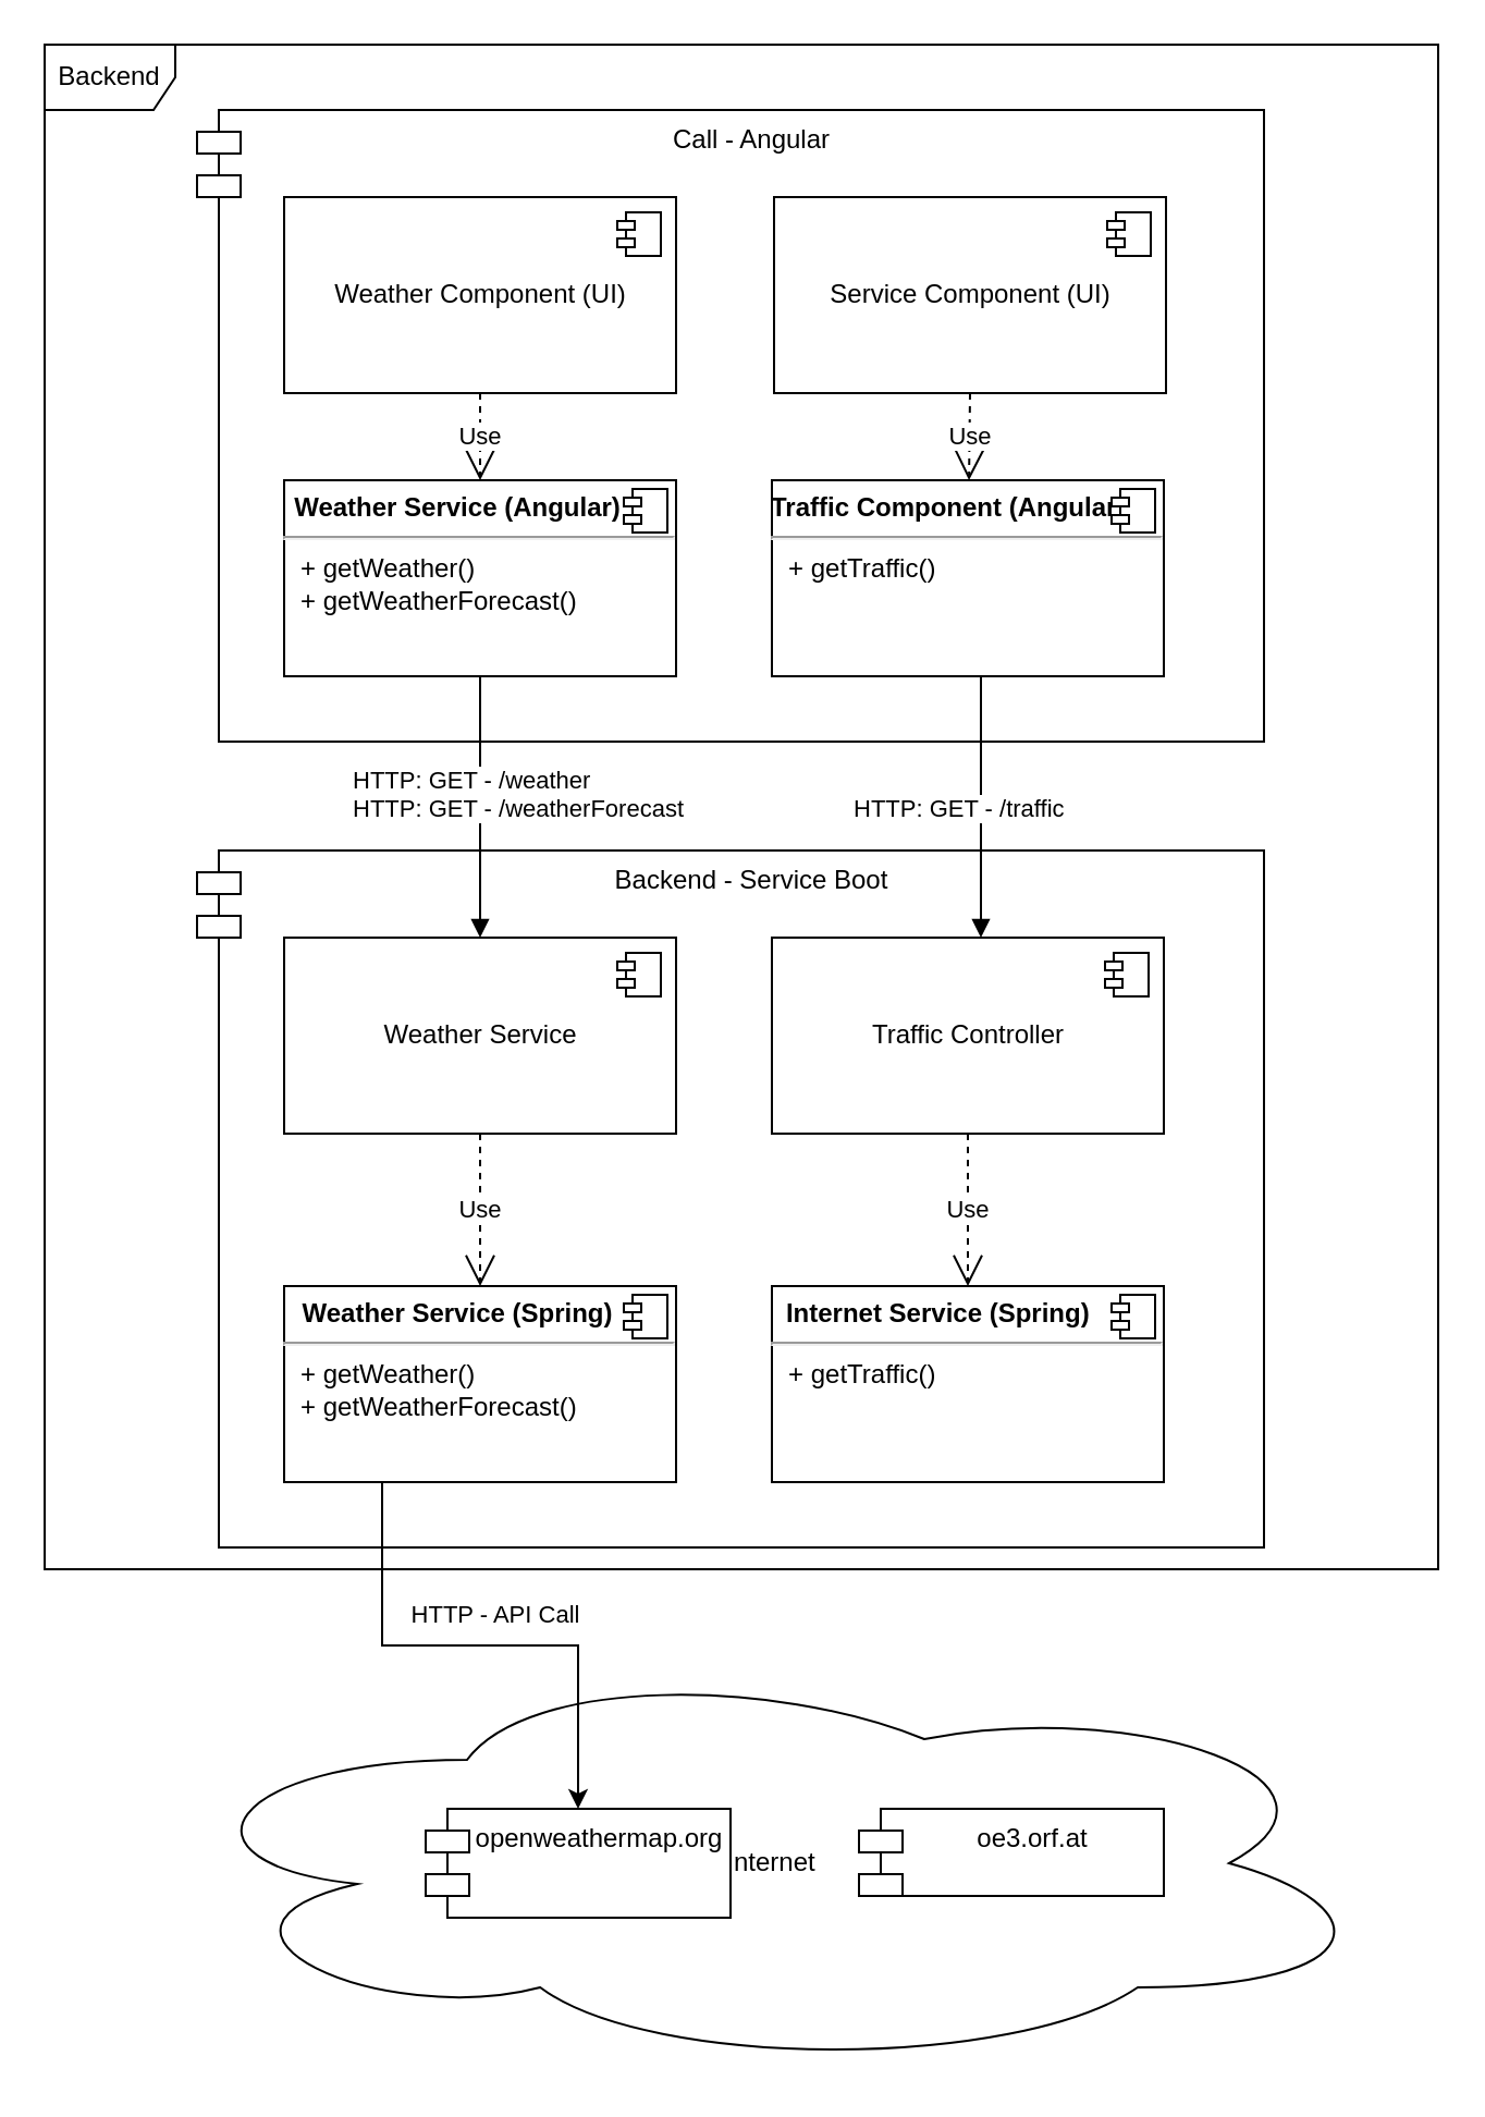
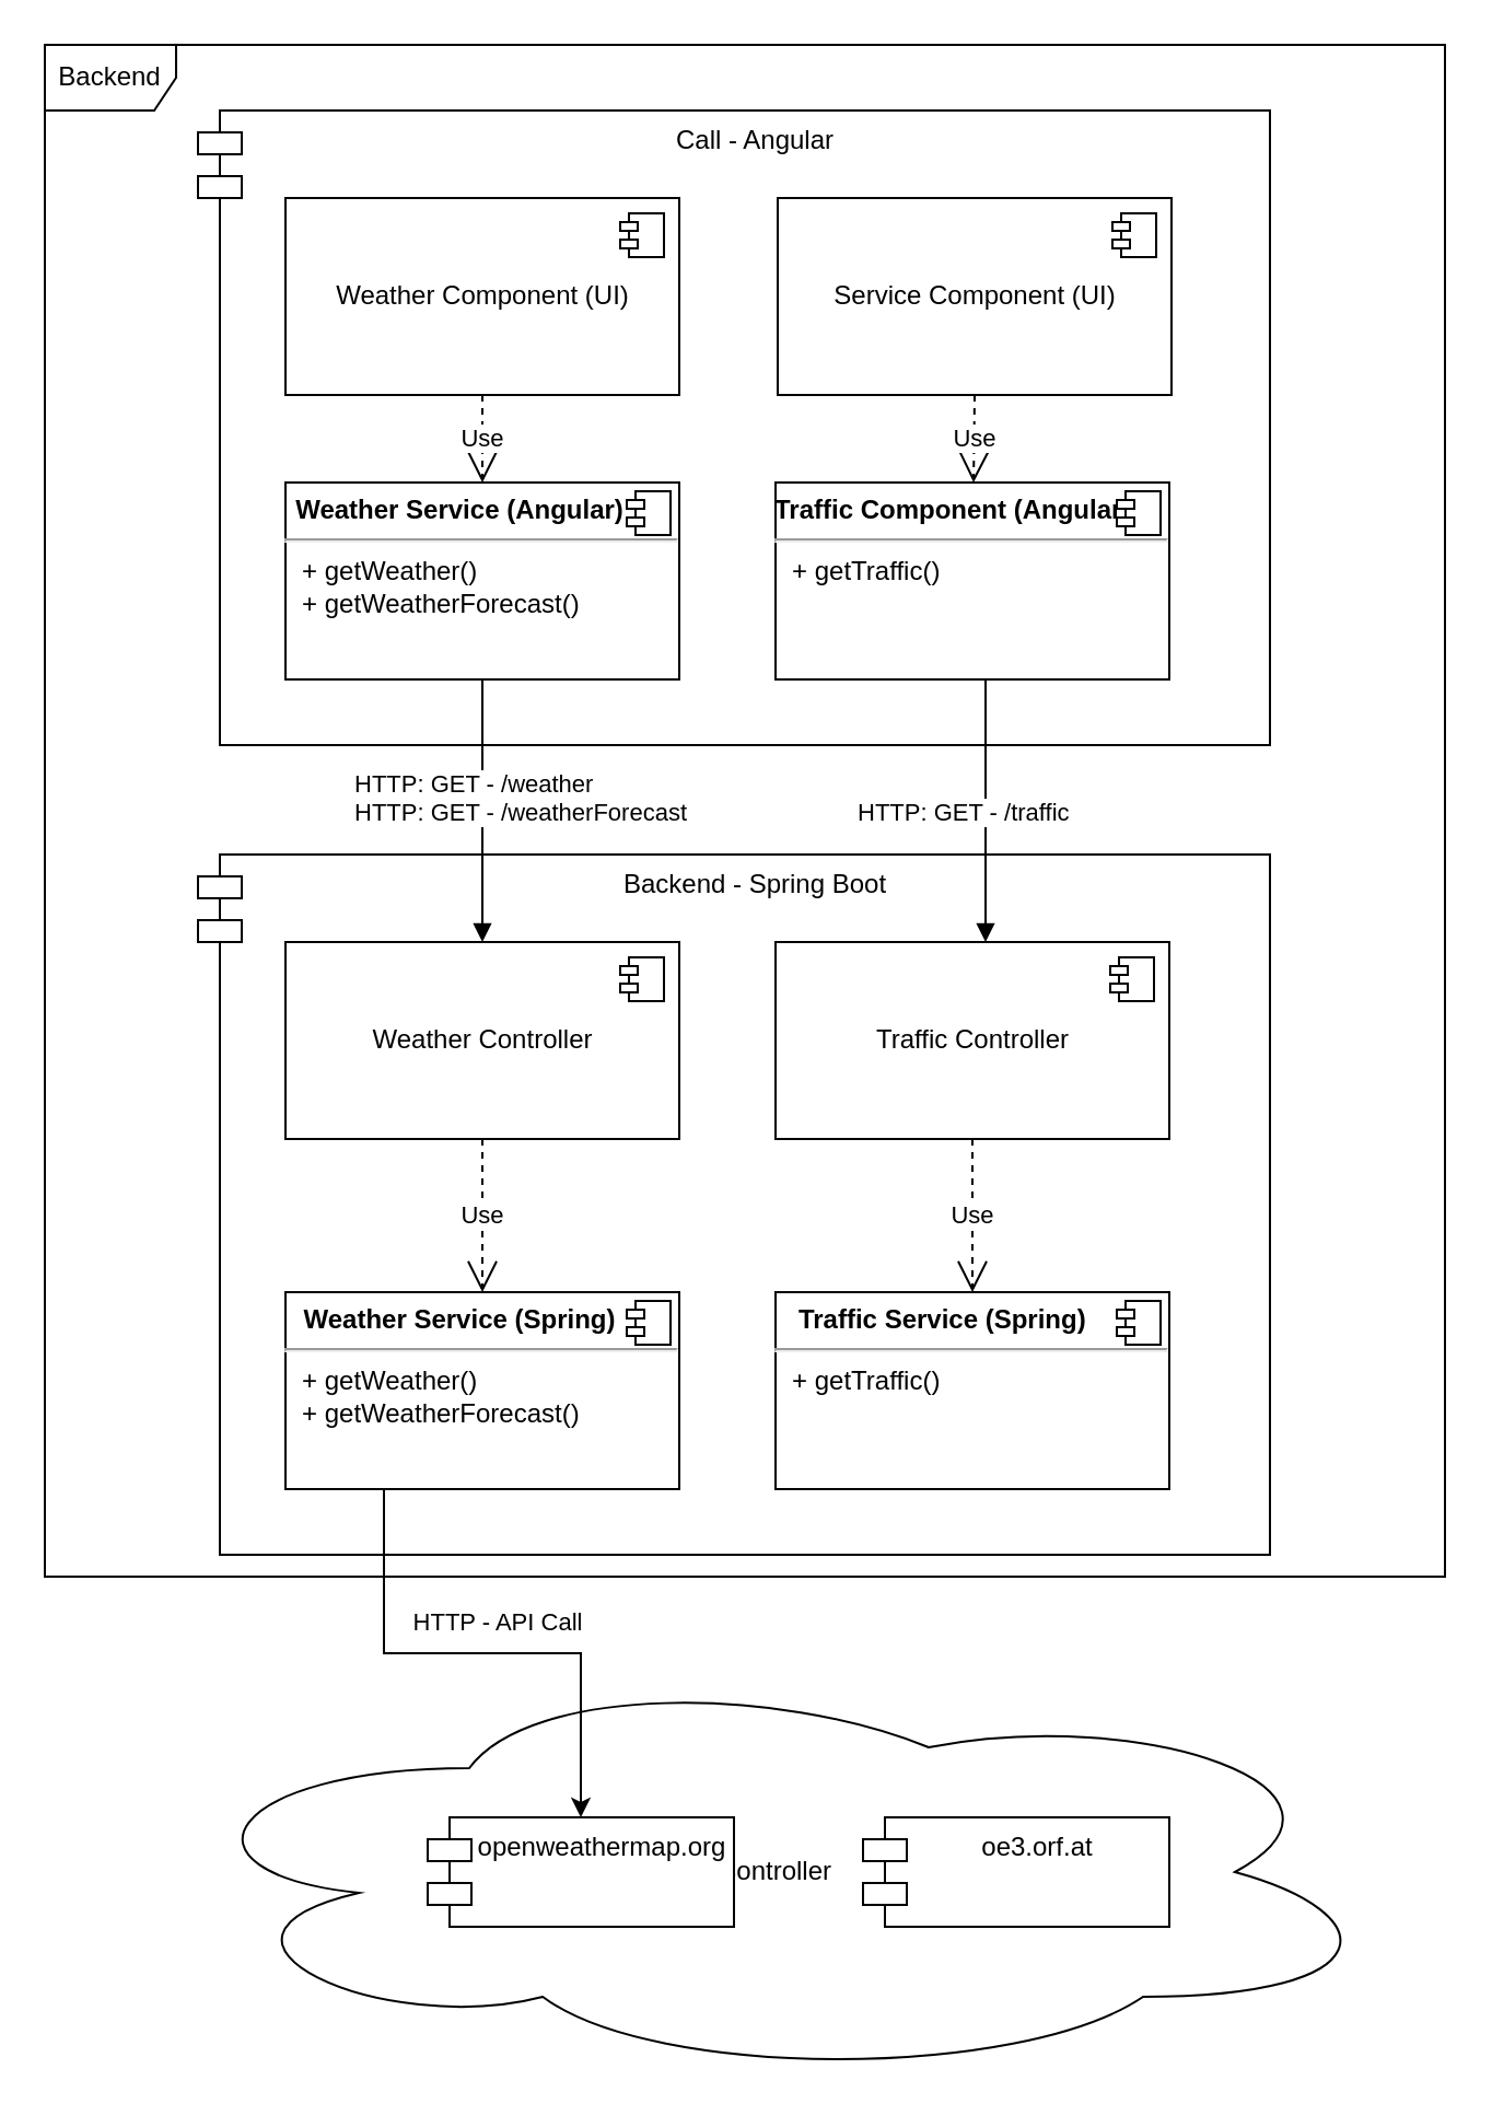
  <mxCell id="0" />
  <mxCell id="1" parent="0" />
  <mxCell id="2" value="&lt;div&gt;Backend&lt;/div&gt;" style="shape=umlFrame;whiteSpace=wrap;html=1;" vertex="1" parent="1"><mxGeometry x="20" y="20" width="640" height="700" as="geometry" /></mxCell>
- <mxCell id="3" value="Backend - Service Boot" style="shape=module;align=left;spacingLeft=20;align=center;verticalAlign=top;" vertex="1" parent="1"><mxGeometry x="90" y="390" width="490" height="320" as="geometry" /></mxCell>
+ <mxCell id="3" value="Backend - Spring Boot" style="shape=module;align=left;spacingLeft=20;align=center;verticalAlign=top;" vertex="1" parent="1"><mxGeometry x="90" y="390" width="490" height="320" as="geometry" /></mxCell>
  <mxCell id="4" value="Call - Angular" style="shape=module;align=left;spacingLeft=20;align=center;verticalAlign=top;" vertex="1" parent="1"><mxGeometry x="90" y="50" width="490" height="290" as="geometry" /></mxCell>
  <mxCell id="5" value="Weather Component (UI)" style="html=1;dropTarget=0;" vertex="1" parent="1"><mxGeometry x="130" y="90" width="180" height="90" as="geometry" /></mxCell>
  <mxCell id="6" value="" style="shape=module;jettyWidth=8;jettyHeight=4;" vertex="1" parent="5"><mxGeometry x="1" width="20" height="20" relative="1" as="geometry"><mxPoint x="-27" y="7" as="offset" /></mxGeometry></mxCell>
  <mxCell id="7" value="Service Component (UI)" style="html=1;dropTarget=0;" vertex="1" parent="1"><mxGeometry x="355" y="90" width="180" height="90" as="geometry" /></mxCell>
  <mxCell id="8" value="" style="shape=module;jettyWidth=8;jettyHeight=4;" vertex="1" parent="7"><mxGeometry x="1" width="20" height="20" relative="1" as="geometry"><mxPoint x="-27" y="7" as="offset" /></mxGeometry></mxCell>
- <mxCell id="9" value="Weather Service" style="html=1;dropTarget=0;" vertex="1" parent="1"><mxGeometry x="130" y="430" width="180" height="90" as="geometry" /></mxCell>
+ <mxCell id="9" value="Weather Controller" style="html=1;dropTarget=0;" vertex="1" parent="1"><mxGeometry x="130" y="430" width="180" height="90" as="geometry" /></mxCell>
  <mxCell id="10" value="" style="shape=module;jettyWidth=8;jettyHeight=4;" vertex="1" parent="9"><mxGeometry x="1" width="20" height="20" relative="1" as="geometry"><mxPoint x="-27" y="7" as="offset" /></mxGeometry></mxCell>
  <mxCell id="11" value="Traffic Controller" style="html=1;dropTarget=0;" vertex="1" parent="1"><mxGeometry x="354" y="430" width="180" height="90" as="geometry" /></mxCell>
  <mxCell id="12" value="" style="shape=module;jettyWidth=8;jettyHeight=4;" vertex="1" parent="11"><mxGeometry x="1" width="20" height="20" relative="1" as="geometry"><mxPoint x="-27" y="7" as="offset" /></mxGeometry></mxCell>
  <mxCell id="13" value="Weather Service (Spring)" style="html=1;dropTarget=0;" vertex="1" parent="1"><mxGeometry x="130" y="590" width="180" height="90" as="geometry" /></mxCell>
  <mxCell id="14" value="" style="shape=module;jettyWidth=8;jettyHeight=4;" vertex="1" parent="13"><mxGeometry x="1" width="20" height="20" relative="1" as="geometry"><mxPoint x="-27" y="7" as="offset" /></mxGeometry></mxCell>
  <mxCell id="15" value="Traffic Service (Spring)" style="html=1;dropTarget=0;" vertex="1" parent="1"><mxGeometry x="354" y="590" width="180" height="90" as="geometry" /></mxCell>
  <mxCell id="16" value="" style="shape=module;jettyWidth=8;jettyHeight=4;" vertex="1" parent="15"><mxGeometry x="1" width="20" height="20" relative="1" as="geometry"><mxPoint x="-27" y="7" as="offset" /></mxGeometry></mxCell>
  <mxCell id="17" value="Weather Service (Angular)" style="html=1;dropTarget=0;" vertex="1" parent="1"><mxGeometry x="130" y="220" width="180" height="90" as="geometry" /></mxCell>
  <mxCell id="18" value="" style="shape=module;jettyWidth=8;jettyHeight=4;" vertex="1" parent="17"><mxGeometry x="1" width="20" height="20" relative="1" as="geometry"><mxPoint x="-27" y="7" as="offset" /></mxGeometry></mxCell>
  <mxCell id="19" value="Traffic Service (Angular)" style="html=1;dropTarget=0;" vertex="1" parent="1"><mxGeometry x="354" y="220" width="180" height="90" as="geometry" /></mxCell>
  <mxCell id="20" value="" style="shape=module;jettyWidth=8;jettyHeight=4;" vertex="1" parent="19"><mxGeometry x="1" width="20" height="20" relative="1" as="geometry"><mxPoint x="-27" y="7" as="offset" /></mxGeometry></mxCell>
  <mxCell id="21" value="&lt;div align=&quot;left&quot;&gt;HTTP: GET - /weather&lt;br&gt;HTTP: GET - /weatherForecast&lt;/div&gt;" style="html=1;verticalAlign=bottom;endArrow=block;exitX=0.5;exitY=1;exitDx=0;exitDy=0;align=left;" edge="1" parent="1" source="17" target="9"><mxGeometry x="0.167" y="-60" width="80" relative="1" as="geometry"><mxPoint x="190" y="370" as="sourcePoint" /><mxPoint x="270" y="370" as="targetPoint" /><mxPoint as="offset" /></mxGeometry></mxCell>
  <mxCell id="22" value="Use" style="endArrow=open;endSize=12;dashed=1;html=1;exitX=0.5;exitY=1;exitDx=0;exitDy=0;" edge="1" parent="1" source="5" target="17"><mxGeometry width="160" relative="1" as="geometry"><mxPoint x="590" y="320" as="sourcePoint" /><mxPoint x="750" y="320" as="targetPoint" /></mxGeometry></mxCell>
  <mxCell id="23" value="Use" style="endArrow=open;endSize=12;dashed=1;html=1;exitX=0.5;exitY=1;exitDx=0;exitDy=0;" edge="1" parent="1" source="7" target="19"><mxGeometry width="160" relative="1" as="geometry"><mxPoint x="590" y="320" as="sourcePoint" /><mxPoint x="750" y="320" as="targetPoint" /></mxGeometry></mxCell>
  <mxCell id="24" value="Use" style="endArrow=open;endSize=12;dashed=1;html=1;exitX=0.5;exitY=1;exitDx=0;exitDy=0;" edge="1" parent="1" source="9" target="13"><mxGeometry width="160" relative="1" as="geometry"><mxPoint x="590" y="320" as="sourcePoint" /><mxPoint x="750" y="320" as="targetPoint" /></mxGeometry></mxCell>
  <mxCell id="25" value="Use" style="endArrow=open;endSize=12;dashed=1;html=1;exitX=0.5;exitY=1;exitDx=0;exitDy=0;" edge="1" parent="1" source="11" target="15"><mxGeometry width="160" relative="1" as="geometry"><mxPoint x="590" y="320" as="sourcePoint" /><mxPoint x="750" y="320" as="targetPoint" /></mxGeometry></mxCell>
  <mxCell id="26" value="&lt;div align=&quot;left&quot;&gt;HTTP: GET - /traffic&lt;br&gt;&lt;/div&gt;" style="html=1;verticalAlign=bottom;endArrow=block;exitX=0.5;exitY=1;exitDx=0;exitDy=0;align=left;" edge="1" parent="1"><mxGeometry x="0.167" y="-60" width="80" relative="1" as="geometry"><mxPoint x="450" y="310" as="sourcePoint" /><mxPoint x="450" y="430" as="targetPoint" /><mxPoint as="offset" /></mxGeometry></mxCell>
  <mxCell id="27" style="edgeStyle=orthogonalEdgeStyle;rounded=0;orthogonalLoop=1;jettySize=auto;html=1;exitX=0.25;exitY=1;exitDx=0;exitDy=0;" edge="1" parent="1" source="29" target="34"><mxGeometry relative="1" as="geometry" /></mxCell>
  <mxCell id="28" value="HTTP - API Call" style="edgeLabel;html=1;align=center;verticalAlign=middle;resizable=0;points=[];" vertex="1" connectable="0" parent="27"><mxGeometry x="-0.138" y="-1" relative="1" as="geometry"><mxPoint x="23" y="-16" as="offset" /></mxGeometry></mxCell>
  <mxCell id="29" value="&lt;p style=&quot;margin: 0px ; margin-top: 6px ; text-align: center&quot;&gt;&lt;b&gt;Weather Service (Spring)&amp;nbsp;&amp;nbsp;&amp;nbsp;&amp;nbsp;&amp;nbsp;&amp;nbsp; &lt;br&gt;&lt;/b&gt;&lt;/p&gt;&lt;hr&gt;&lt;p style=&quot;margin: 0px ; margin-left: 8px&quot;&gt;+ getWeather()&lt;br&gt;+ getWeatherForecast()&lt;br&gt;&lt;/p&gt;" style="align=left;overflow=fill;html=1;dropTarget=0;" vertex="1" parent="1"><mxGeometry x="130" y="590" width="180" height="90" as="geometry" /></mxCell>
  <mxCell id="30" value="" style="shape=component;jettyWidth=8;jettyHeight=4;" vertex="1" parent="29"><mxGeometry x="1" width="20" height="20" relative="1" as="geometry"><mxPoint x="-24" y="4" as="offset" /></mxGeometry></mxCell>
- <mxCell id="31" value="&lt;p style=&quot;margin: 0px ; margin-top: 6px ; text-align: center&quot;&gt;&lt;b&gt;Internet Service (Spring)&amp;nbsp;&amp;nbsp;&amp;nbsp;&amp;nbsp;&amp;nbsp;&amp;nbsp;&amp;nbsp;&amp;nbsp; &lt;br&gt;&lt;/b&gt;&lt;/p&gt;&lt;hr&gt;&lt;p style=&quot;margin: 0px ; margin-left: 8px&quot;&gt;+ getTraffic()&lt;/p&gt;" style="align=left;overflow=fill;html=1;dropTarget=0;" vertex="1" parent="1"><mxGeometry x="354" y="590" width="180" height="90" as="geometry" /></mxCell>
+ <mxCell id="31" value="&lt;p style=&quot;margin: 0px ; margin-top: 6px ; text-align: center&quot;&gt;&lt;b&gt;Traffic Service (Spring)&amp;nbsp;&amp;nbsp;&amp;nbsp;&amp;nbsp;&amp;nbsp;&amp;nbsp;&amp;nbsp;&amp;nbsp; &lt;br&gt;&lt;/b&gt;&lt;/p&gt;&lt;hr&gt;&lt;p style=&quot;margin: 0px ; margin-left: 8px&quot;&gt;+ getTraffic()&lt;/p&gt;" style="align=left;overflow=fill;html=1;dropTarget=0;" vertex="1" parent="1"><mxGeometry x="354" y="590" width="180" height="90" as="geometry" /></mxCell>
  <mxCell id="32" value="" style="shape=component;jettyWidth=8;jettyHeight=4;" vertex="1" parent="31"><mxGeometry x="1" width="20" height="20" relative="1" as="geometry"><mxPoint x="-24" y="4" as="offset" /></mxGeometry></mxCell>
- <mxCell id="33" value="Internet" style="ellipse;shape=cloud;whiteSpace=wrap;html=1;labelBackgroundColor=none;fillColor=none;" vertex="1" parent="1"><mxGeometry x="74" y="760" width="560" height="190" as="geometry" /></mxCell>
+ <mxCell id="33" value="Controller" style="ellipse;shape=cloud;whiteSpace=wrap;html=1;labelBackgroundColor=none;fillColor=none;" vertex="1" parent="1"><mxGeometry x="74" y="760" width="560" height="190" as="geometry" /></mxCell>
  <mxCell id="34" value="openweathermap.org" style="shape=module;align=left;spacingLeft=20;align=center;verticalAlign=top;" vertex="1" parent="1"><mxGeometry x="195" y="830" width="140" height="50" as="geometry" /></mxCell>
- <mxCell id="35" value="oe3.orf.at" style="shape=module;align=left;spacingLeft=20;align=center;verticalAlign=top;" vertex="1" parent="1"><mxGeometry x="394" y="830" width="140" height="40" as="geometry" /></mxCell>
+ <mxCell id="35" value="oe3.orf.at" style="shape=module;align=left;spacingLeft=20;align=center;verticalAlign=top;" vertex="1" parent="1"><mxGeometry x="394" y="830" width="140" height="50" as="geometry" /></mxCell>
  <mxCell id="36" value="&lt;p style=&quot;margin: 0px ; margin-top: 6px ; text-align: center&quot;&gt;&lt;b&gt;Weather Service (Angular)&amp;nbsp;&amp;nbsp;&amp;nbsp;&amp;nbsp;&amp;nbsp;&amp;nbsp; &lt;br&gt;&lt;/b&gt;&lt;/p&gt;&lt;hr&gt;&lt;p style=&quot;margin: 0px ; margin-left: 8px&quot;&gt;+ getWeather()&lt;br&gt;+ getWeatherForecast()&lt;br&gt;&lt;/p&gt;" style="align=left;overflow=fill;html=1;dropTarget=0;" vertex="1" parent="1"><mxGeometry x="130" y="220" width="180" height="90" as="geometry" /></mxCell>
  <mxCell id="37" value="" style="shape=component;jettyWidth=8;jettyHeight=4;" vertex="1" parent="36"><mxGeometry x="1" width="20" height="20" relative="1" as="geometry"><mxPoint x="-24" y="4" as="offset" /></mxGeometry></mxCell>
  <mxCell id="38" value="&lt;p style=&quot;margin: 0px ; margin-top: 6px ; text-align: center&quot;&gt;&lt;b&gt;Traffic Component (Angular)&amp;nbsp;&amp;nbsp;&amp;nbsp;&amp;nbsp;&amp;nbsp;&amp;nbsp;&amp;nbsp;&amp;nbsp; &lt;br&gt;&lt;/b&gt;&lt;/p&gt;&lt;hr&gt;&lt;p style=&quot;margin: 0px ; margin-left: 8px&quot;&gt;+ getTraffic()&lt;/p&gt;" style="align=left;overflow=fill;html=1;dropTarget=0;" vertex="1" parent="1"><mxGeometry x="354" y="220" width="180" height="90" as="geometry" /></mxCell>
  <mxCell id="39" value="" style="shape=component;jettyWidth=8;jettyHeight=4;" vertex="1" parent="38"><mxGeometry x="1" width="20" height="20" relative="1" as="geometry"><mxPoint x="-24" y="4" as="offset" /></mxGeometry></mxCell>
